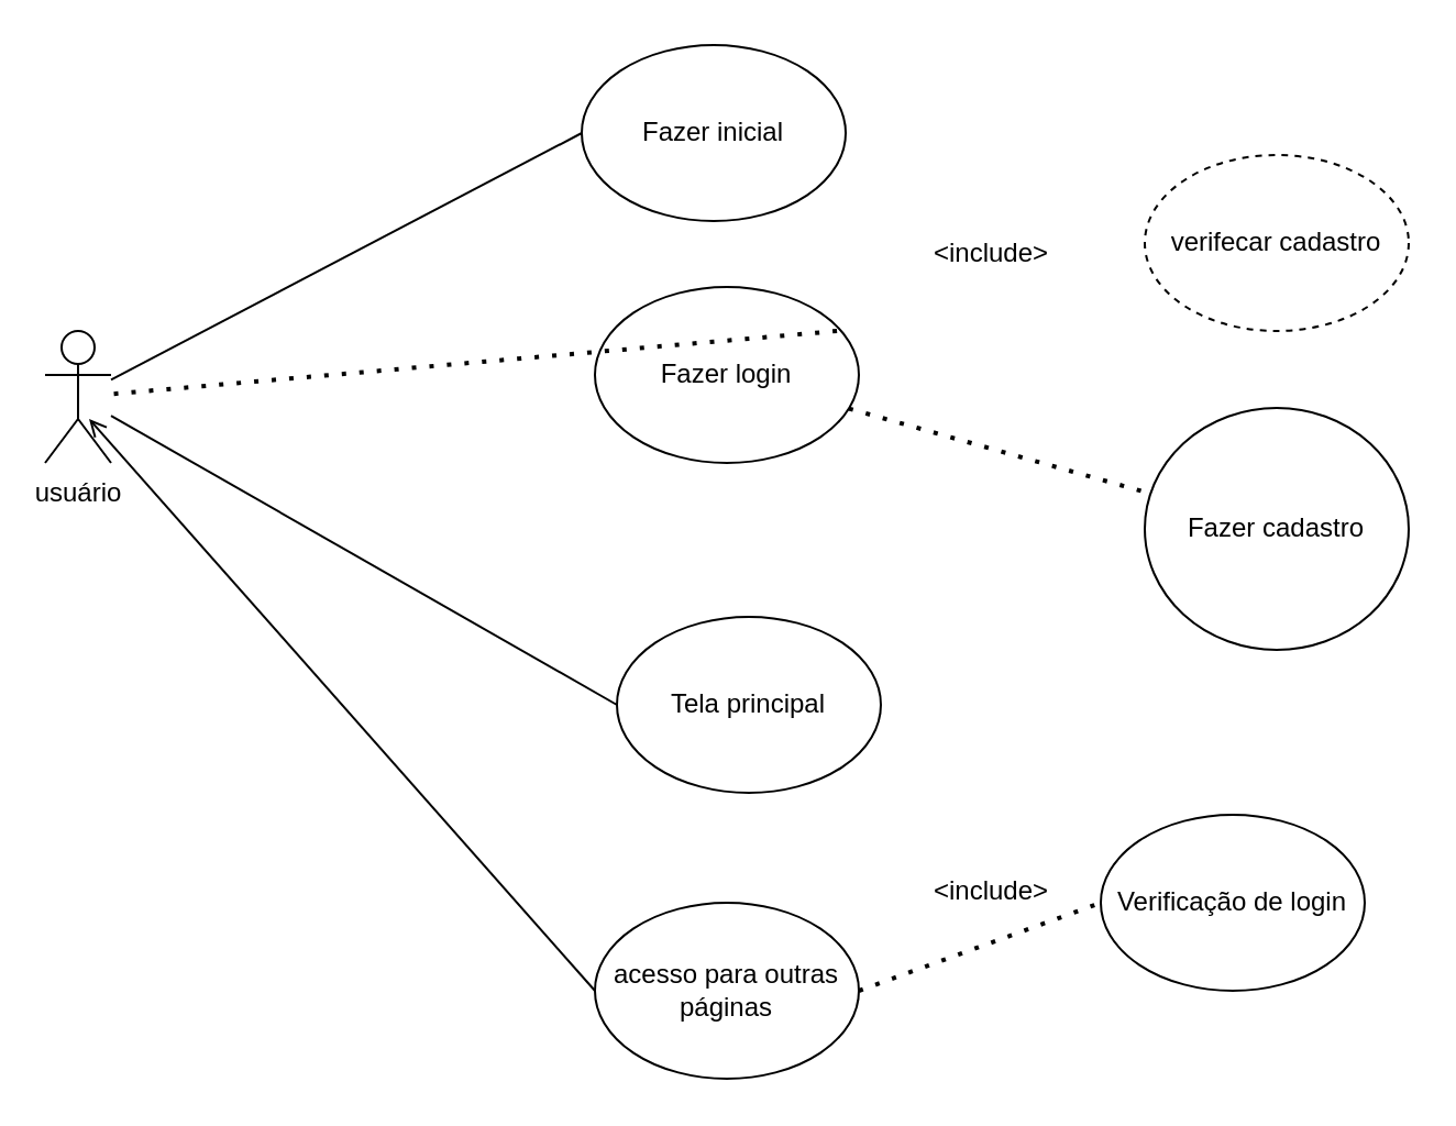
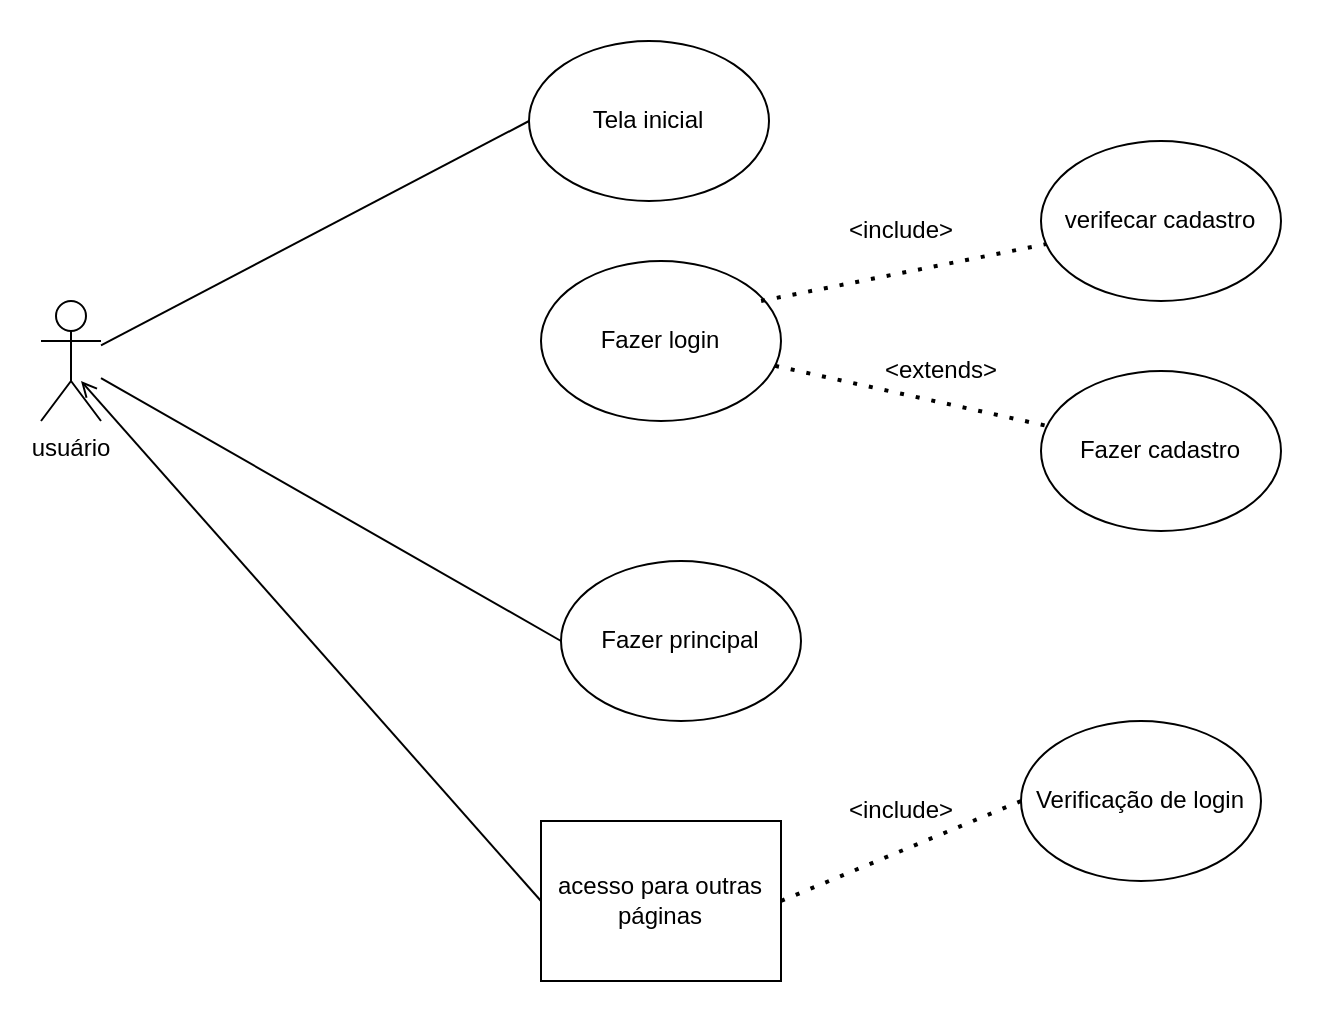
  <mxCell id="0" />
  <mxCell id="1" parent="0" />
- <mxCell id="2" value="Fazer inicial" style="ellipse;whiteSpace=wrap;html=1;" parent="1" vertex="1"><mxGeometry x="264" y="20" width="120" height="80" as="geometry" /></mxCell>
+ <mxCell id="2" value="Tela inicial" style="ellipse;whiteSpace=wrap;html=1;" parent="1" vertex="1"><mxGeometry x="264" y="20" width="120" height="80" as="geometry" /></mxCell>
  <mxCell id="3" value="Fazer login" style="ellipse;whiteSpace=wrap;html=1;" parent="1" vertex="1"><mxGeometry x="270" y="130" width="120" height="80" as="geometry" /></mxCell>
- <mxCell id="4" value="Fazer cadastro" style="ellipse;whiteSpace=wrap;html=1;" parent="1" vertex="1"><mxGeometry x="520" y="185" width="120" height="110" as="geometry" /></mxCell>
- <mxCell id="5" value="Tela principal" style="ellipse;whiteSpace=wrap;html=1;" parent="1" vertex="1"><mxGeometry x="280" y="280" width="120" height="80" as="geometry" /></mxCell>
+ <mxCell id="4" value="Fazer cadastro" style="ellipse;whiteSpace=wrap;html=1;" parent="1" vertex="1"><mxGeometry x="520" y="185" width="120" height="80" as="geometry" /></mxCell>
+ <mxCell id="5" value="Fazer principal" style="ellipse;whiteSpace=wrap;html=1;" parent="1" vertex="1"><mxGeometry x="280" y="280" width="120" height="80" as="geometry" /></mxCell>
  <mxCell id="6" value="usuário" style="shape=umlActor;verticalLabelPosition=bottom;verticalAlign=top;html=1;outlineConnect=0;" parent="1" vertex="1"><mxGeometry x="20" y="150" width="30" height="60" as="geometry" /></mxCell>
- <mxCell id="7" value="acesso para outras páginas" style="ellipse;whiteSpace=wrap;html=1;" parent="1" vertex="1"><mxGeometry x="270" y="410" width="120" height="80" as="geometry" /></mxCell>
- <mxCell id="8" value="verifecar cadastro" style="ellipse;whiteSpace=wrap;html=1;dashed=1;" parent="1" vertex="1"><mxGeometry x="520" y="70" width="120" height="80" as="geometry" /></mxCell>
- <mxCell id="9" value="" style="endArrow=none;dashed=1;html=1;dashPattern=1 3;strokeWidth=2;rounded=0;exitX=0.917;exitY=0.25;exitDx=0;exitDy=0;exitPerimeter=0;" parent="1" source="3" target="6" edge="1"><mxGeometry width="50" height="50" relative="1" as="geometry"><mxPoint x="370" y="190" as="sourcePoint" /><mxPoint x="420" y="140" as="targetPoint" /></mxGeometry></mxCell>
+ <mxCell id="7" value="acesso para outras páginas" style="whiteSpace=wrap;html=1;rounded=0;" parent="1" vertex="1"><mxGeometry x="270" y="410" width="120" height="80" as="geometry" /></mxCell>
+ <mxCell id="8" value="verifecar cadastro" style="ellipse;whiteSpace=wrap;html=1;" parent="1" vertex="1"><mxGeometry x="520" y="70" width="120" height="80" as="geometry" /></mxCell>
+ <mxCell id="9" value="" style="endArrow=none;dashed=1;html=1;dashPattern=1 3;strokeWidth=2;rounded=0;exitX=0.917;exitY=0.25;exitDx=0;exitDy=0;exitPerimeter=0;" parent="1" source="3" target="8" edge="1"><mxGeometry width="50" height="50" relative="1" as="geometry"><mxPoint x="370" y="190" as="sourcePoint" /><mxPoint x="420" y="140" as="targetPoint" /></mxGeometry></mxCell>
  <mxCell id="10" value="&amp;lt;include&amp;gt;" style="text;html=1;align=center;verticalAlign=middle;resizable=0;points=[];autosize=1;strokeColor=none;fillColor=none;" parent="1" vertex="1"><mxGeometry x="410" y="100" width="80" height="30" as="geometry" /></mxCell>
- <mxCell id="11" value="Verificação de login" style="ellipse;whiteSpace=wrap;html=1;" vertex="1" parent="1"><mxGeometry x="500" y="370" width="120" height="80" as="geometry" /></mxCell>
+ <mxCell id="11" value="Verificação de login" style="ellipse;whiteSpace=wrap;html=1;" vertex="1" parent="1"><mxGeometry x="510" y="360" width="120" height="80" as="geometry" /></mxCell>
  <mxCell id="12" value="" style="endArrow=none;dashed=1;html=1;dashPattern=1 3;strokeWidth=2;rounded=0;exitX=1;exitY=0.5;exitDx=0;exitDy=0;entryX=0;entryY=0.5;entryDx=0;entryDy=0;" edge="1" parent="1" source="7" target="11"><mxGeometry width="50" height="50" relative="1" as="geometry"><mxPoint x="300" y="330" as="sourcePoint" /><mxPoint x="350" y="280" as="targetPoint" /></mxGeometry></mxCell>
  <mxCell id="13" value="&amp;lt;include&amp;gt;" style="text;html=1;align=center;verticalAlign=middle;resizable=0;points=[];autosize=1;strokeColor=none;fillColor=none;" vertex="1" parent="1"><mxGeometry x="410" y="390" width="80" height="30" as="geometry" /></mxCell>
  <mxCell id="14" value="" style="endArrow=none;html=1;rounded=0;entryX=0;entryY=0.5;entryDx=0;entryDy=0;" edge="1" parent="1" source="6" target="2"><mxGeometry width="50" height="50" relative="1" as="geometry"><mxPoint x="50" y="170" as="sourcePoint" /><mxPoint x="100" y="120" as="targetPoint" /></mxGeometry></mxCell>
  <mxCell id="15" value="" style="endArrow=none;html=1;rounded=0;entryX=0;entryY=0.5;entryDx=0;entryDy=0;" edge="1" parent="1" source="6" target="5"><mxGeometry width="50" height="50" relative="1" as="geometry"><mxPoint x="300" y="330" as="sourcePoint" /><mxPoint x="240" y="320" as="targetPoint" /></mxGeometry></mxCell>
  <mxCell id="16" value="" style="endArrow=open;html=1;rounded=0;entryX=0.667;entryY=0.667;entryDx=0;entryDy=0;entryPerimeter=0;exitX=0;exitY=0.5;exitDx=0;exitDy=0;" edge="1" parent="1" source="7" target="6"><mxGeometry width="50" height="50" relative="1" as="geometry"><mxPoint x="210" y="450" as="sourcePoint" /><mxPoint x="60" y="330" as="targetPoint" /></mxGeometry></mxCell>
  <mxCell id="17" value="" style="endArrow=none;dashed=1;html=1;dashPattern=1 3;strokeWidth=2;rounded=0;" edge="1" parent="1" source="3" target="4"><mxGeometry width="50" height="50" relative="1" as="geometry"><mxPoint x="300" y="330" as="sourcePoint" /><mxPoint x="350" y="280" as="targetPoint" /></mxGeometry></mxCell>
+ <mxCell id="18" value="&amp;lt;extends&amp;gt;" style="text;html=1;align=center;verticalAlign=middle;resizable=0;points=[];autosize=1;strokeColor=none;fillColor=none;" vertex="1" parent="1"><mxGeometry x="430" y="170" width="80" height="30" as="geometry" /></mxCell>
